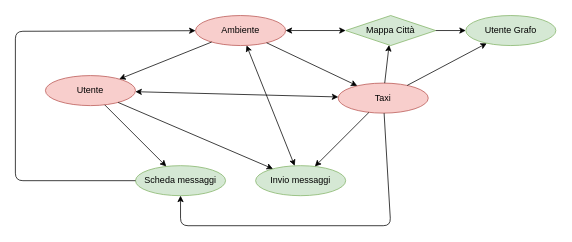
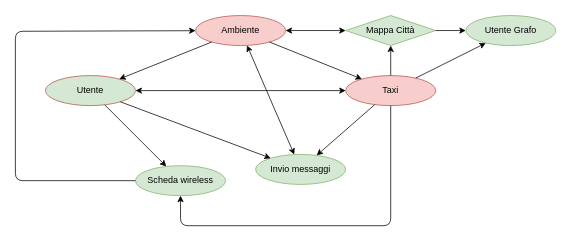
  <mxCell id="0" />
  <mxCell id="1" parent="0" />
- <mxCell id="2" value="Invio messaggi" style="ellipse;whiteSpace=wrap;html=1;fillColor=#d5e8d4;strokeColor=#82b366;" vertex="1" parent="1"><mxGeometry x="340" y="220" width="120" height="40" as="geometry" /></mxCell>
- <mxCell id="3" value="Scheda messaggi" style="ellipse;whiteSpace=wrap;html=1;fillColor=#d5e8d4;strokeColor=#82b366;" vertex="1" parent="1"><mxGeometry x="180" y="220" width="120" height="40" as="geometry" /></mxCell>
- <mxCell id="4" value="Taxi" style="ellipse;whiteSpace=wrap;html=1;fillColor=#f8cecc;strokeColor=#b85450;" vertex="1" parent="1"><mxGeometry x="450" y="110" width="120" height="40" as="geometry" /></mxCell>
- <mxCell id="5" value="Utente" style="ellipse;whiteSpace=wrap;html=1;fillColor=#f8cecc;strokeColor=#b85450;" vertex="1" parent="1"><mxGeometry x="60" y="100" width="120" height="40" as="geometry" /></mxCell>
+ <mxCell id="2" value="Invio messaggi" style="ellipse;whiteSpace=wrap;html=1;fillColor=#d5e8d4;strokeColor=#82b366;" vertex="1" parent="1"><mxGeometry x="340" y="205" width="120" height="40" as="geometry" /></mxCell>
+ <mxCell id="3" value="Scheda wireless" style="ellipse;whiteSpace=wrap;html=1;fillColor=#d5e8d4;strokeColor=#82b366;" vertex="1" parent="1"><mxGeometry x="180" y="220" width="120" height="40" as="geometry" /></mxCell>
+ <mxCell id="4" value="Taxi" style="ellipse;whiteSpace=wrap;html=1;fillColor=#f8cecc;strokeColor=#b85450;" vertex="1" parent="1"><mxGeometry x="460" y="100" width="120" height="40" as="geometry" /></mxCell>
+ <mxCell id="5" value="Utente" style="ellipse;whiteSpace=wrap;html=1;fillColor=#d5e8d4;strokeColor=#b85450;" vertex="1" parent="1"><mxGeometry x="60" y="100" width="120" height="40" as="geometry" /></mxCell>
  <mxCell id="6" value="Ambiente" style="ellipse;whiteSpace=wrap;html=1;fillColor=#f8cecc;strokeColor=#b85450;" vertex="1" parent="1"><mxGeometry x="260" y="20" width="120" height="40" as="geometry" /></mxCell>
  <mxCell id="7" value="Mappa Città" style="rhombus;whiteSpace=wrap;html=1;fillColor=#d5e8d4;strokeColor=#82b366;" vertex="1" parent="1"><mxGeometry x="460" y="20" width="120" height="40" as="geometry" /></mxCell>
  <mxCell id="8" value="" style="endArrow=classic;html=1;" edge="1" parent="1" source="6" target="5"><mxGeometry width="50" height="50" relative="1" as="geometry"><mxPoint x="-140" y="140" as="sourcePoint" /><mxPoint x="-280" y="0" as="targetPoint" /></mxGeometry></mxCell>
  <mxCell id="9" value="" style="endArrow=classic;html=1;" edge="1" parent="1" source="5" target="3"><mxGeometry width="50" height="50" relative="1" as="geometry"><mxPoint x="-46.324" y="328.947" as="sourcePoint" /><mxPoint x="-50" y="350" as="targetPoint" /></mxGeometry></mxCell>
  <mxCell id="10" value="" style="endArrow=classic;html=1;" edge="1" parent="1" source="4" target="3"><mxGeometry width="50" height="50" relative="1" as="geometry"><mxPoint x="-30" y="380" as="sourcePoint" /><mxPoint x="140" y="350" as="targetPoint" /><Array as="points"><mxPoint x="520" y="300" /><mxPoint x="240" y="300" /></Array></mxGeometry></mxCell>
  <mxCell id="11" value="" style="endArrow=classic;html=1;" edge="1" parent="1" source="5" target="2"><mxGeometry width="50" height="50" relative="1" as="geometry"><mxPoint x="-16.336" y="317.435" as="sourcePoint" /><mxPoint x="150" y="520" as="targetPoint" /></mxGeometry></mxCell>
  <mxCell id="12" value="" style="endArrow=classic;html=1;" edge="1" parent="1" source="4" target="2"><mxGeometry width="50" height="50" relative="1" as="geometry"><mxPoint x="330" y="430" as="sourcePoint" /><mxPoint x="380" y="380" as="targetPoint" /></mxGeometry></mxCell>
  <mxCell id="13" value="" style="endArrow=classic;html=1;" edge="1" parent="1" source="4" target="16"><mxGeometry width="50" height="50" relative="1" as="geometry"><mxPoint x="390" y="400" as="sourcePoint" /><mxPoint x="440" y="350" as="targetPoint" /></mxGeometry></mxCell>
  <mxCell id="14" value="" style="endArrow=classic;html=1;" edge="1" parent="1" source="6" target="4"><mxGeometry width="50" height="50" relative="1" as="geometry"><mxPoint x="70" y="130" as="sourcePoint" /><mxPoint x="340" y="60" as="targetPoint" /></mxGeometry></mxCell>
  <mxCell id="15" value="" style="endArrow=classic;html=1;" edge="1" parent="1" source="3" target="6"><mxGeometry width="50" height="50" relative="1" as="geometry"><mxPoint x="120" y="160" as="sourcePoint" /><mxPoint x="170" y="110" as="targetPoint" /><Array as="points"><mxPoint x="20" y="240" /><mxPoint x="20" y="41" /></Array></mxGeometry></mxCell>
  <mxCell id="16" value="Utente Grafo" style="ellipse;whiteSpace=wrap;html=1;fillColor=#d5e8d4;strokeColor=#82b366;" vertex="1" parent="1"><mxGeometry x="620" y="20" width="120" height="40" as="geometry" /></mxCell>
  <mxCell id="17" value="" style="endArrow=classic;html=1;strokeColor=#000000;" edge="1" parent="1" source="4" target="7"><mxGeometry width="50" height="50" relative="1" as="geometry"><mxPoint x="440" y="360" as="sourcePoint" /><mxPoint x="490" y="310" as="targetPoint" /></mxGeometry></mxCell>
  <mxCell id="18" value="" style="endArrow=classic;html=1;strokeColor=#000000;" edge="1" parent="1" source="7" target="16"><mxGeometry width="50" height="50" relative="1" as="geometry"><mxPoint x="390" y="90" as="sourcePoint" /><mxPoint x="440" y="40" as="targetPoint" /></mxGeometry></mxCell>
  <mxCell id="19" value="" style="endArrow=classic;startArrow=classic;html=1;" edge="1" parent="1" source="2" target="6"><mxGeometry width="50" height="50" relative="1" as="geometry"><mxPoint x="330" y="160" as="sourcePoint" /><mxPoint x="380" y="110" as="targetPoint" /></mxGeometry></mxCell>
  <mxCell id="20" value="" style="endArrow=classic;startArrow=classic;html=1;" edge="1" parent="1" source="6" target="7"><mxGeometry width="50" height="50" relative="1" as="geometry"><mxPoint x="420" y="40" as="sourcePoint" /><mxPoint x="470" y="-10" as="targetPoint" /></mxGeometry></mxCell>
  <mxCell id="21" value="" style="endArrow=classic;startArrow=classic;html=1;" edge="1" parent="1" source="5" target="4"><mxGeometry width="50" height="50" relative="1" as="geometry"><mxPoint x="260" y="170" as="sourcePoint" /><mxPoint x="310" y="120" as="targetPoint" /></mxGeometry></mxCell>
